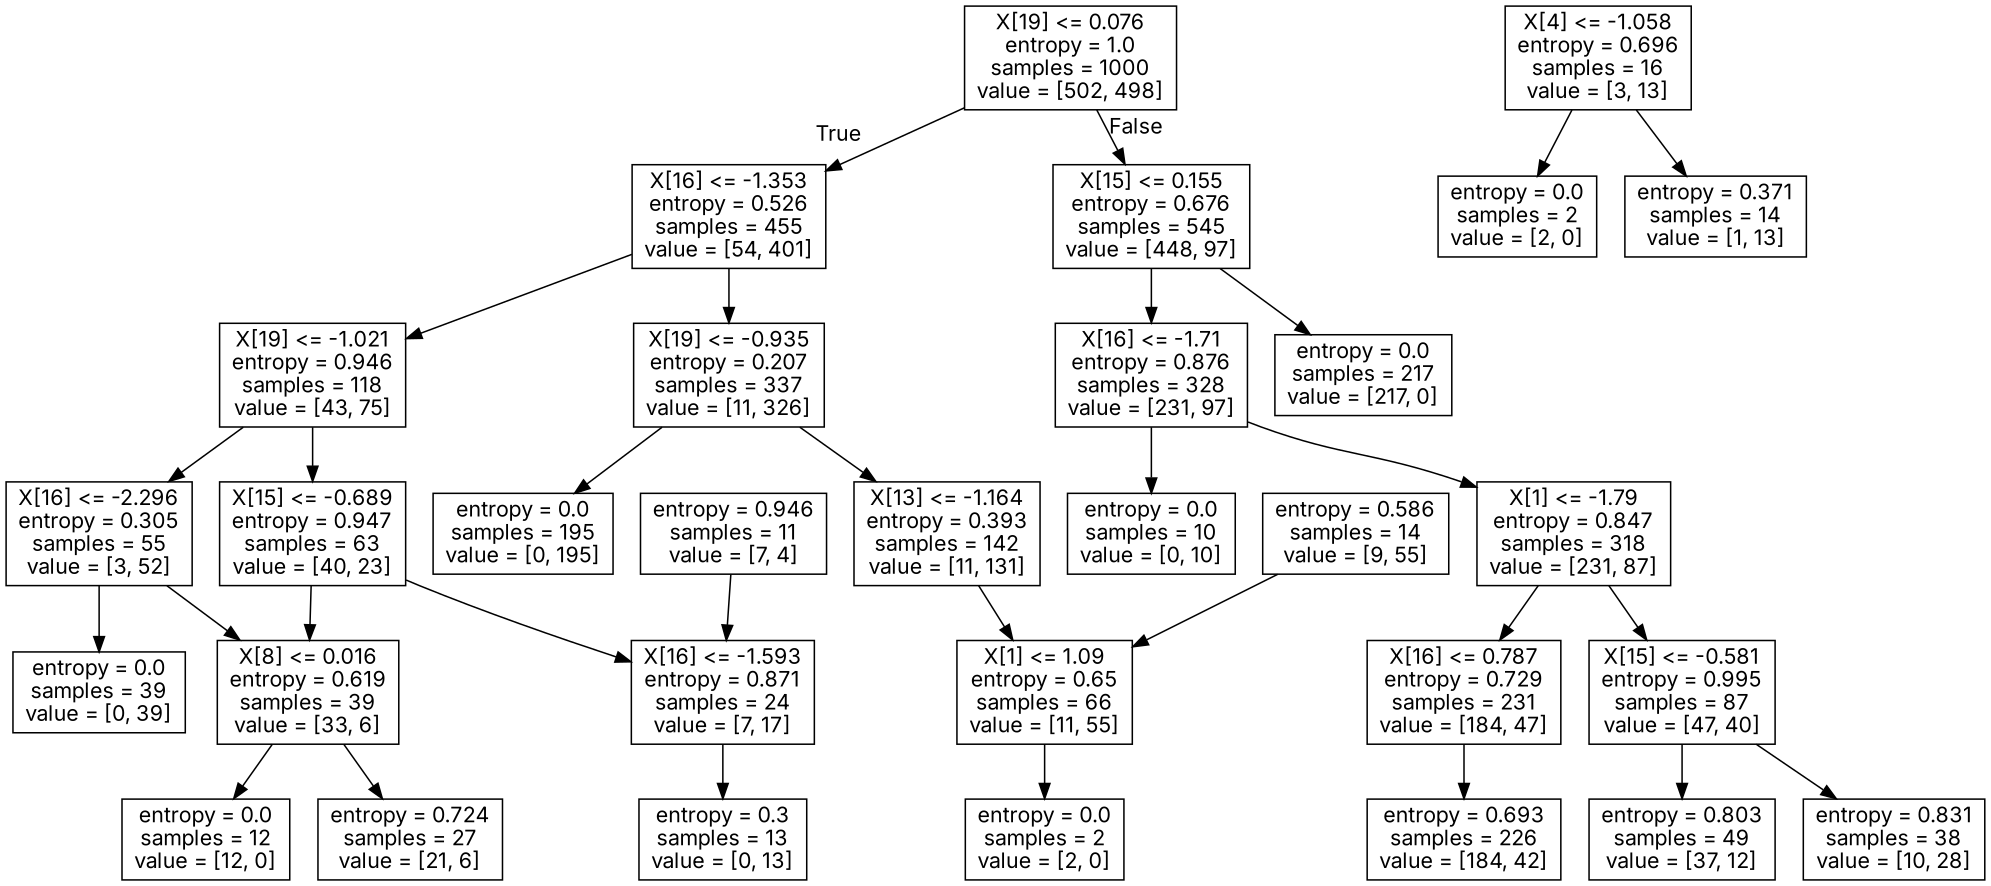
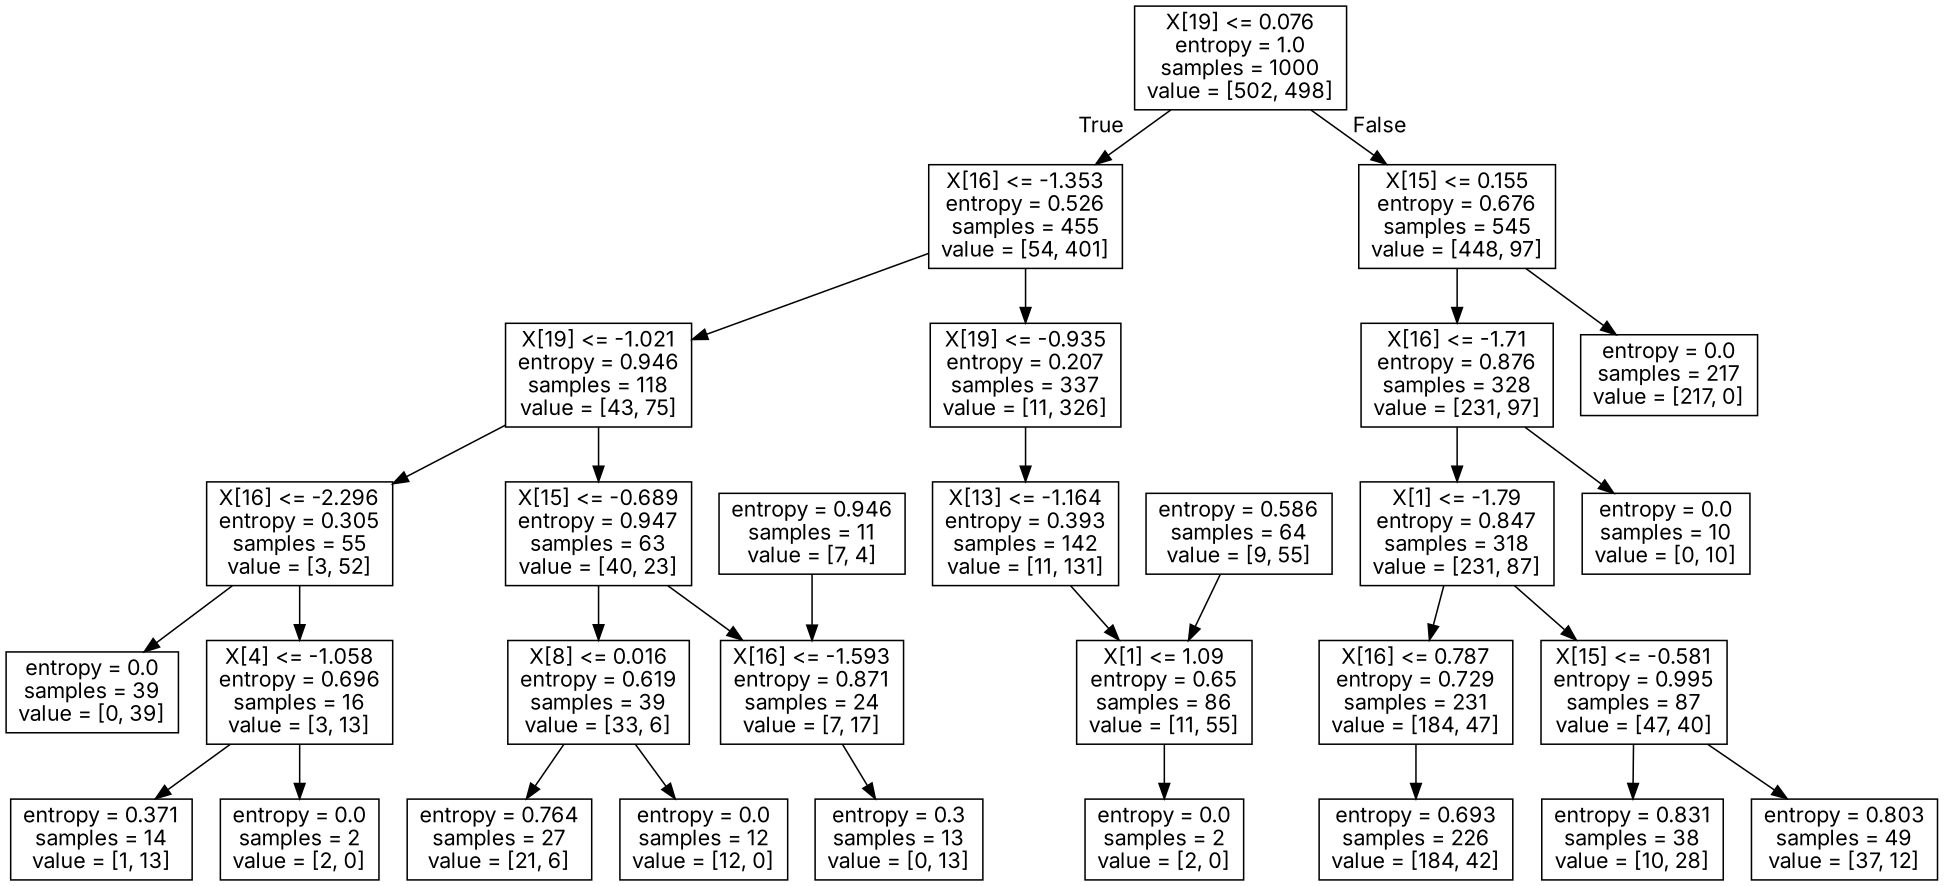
  digraph {
    fontname=Inter
    node [fontname=Inter shape=box]
    edge [fontname=Inter]
    n1 [label="X[19] <= 0.076\nentropy = 1.0\nsamples = 1000\nvalue = [502, 498]"]
    n2 [label="X[16] <= -1.353\nentropy = 0.526\nsamples = 455\nvalue = [54, 401]"]
    n3 [label="X[15] <= 0.155\nentropy = 0.676\nsamples = 545\nvalue = [448, 97]"]
    n4 [label="X[19] <= -1.021\nentropy = 0.946\nsamples = 118\nvalue = [43, 75]"]
    n5 [label="X[19] <= -0.935\nentropy = 0.207\nsamples = 337\nvalue = [11, 326]"]
    n6 [label="X[16] <= -1.71\nentropy = 0.876\nsamples = 328\nvalue = [231, 97]"]
    n7 [label="entropy = 0.0\nsamples = 217\nvalue = [217, 0]"]
    n8 [label="X[16] <= -2.296\nentropy = 0.305\nsamples = 55\nvalue = [3, 52]"]
    n9 [label="X[15] <= -0.689\nentropy = 0.947\nsamples = 63\nvalue = [40, 23]"]
-   n10 [label="entropy = 0.0\nsamples = 195\nvalue = [0, 195]"]
    n11 [label="X[13] <= -1.164\nentropy = 0.393\nsamples = 142\nvalue = [11, 131]"]
    n12 [label="X[4] <= -1.058\nentropy = 0.696\nsamples = 16\nvalue = [3, 13]"]
    n13 [label="entropy = 0.0\nsamples = 39\nvalue = [0, 39]"]
    n14 [label="X[16] <= -1.593\nentropy = 0.871\nsamples = 24\nvalue = [7, 17]"]
    n15 [label="X[8] <= 0.016\nentropy = 0.619\nsamples = 39\nvalue = [33, 6]"]
    n16 [label="entropy = 0.0\nsamples = 2\nvalue = [2, 0]"]
    n17 [label="entropy = 0.371\nsamples = 14\nvalue = [1, 13]"]
    n18 [label="entropy = 0.3\nsamples = 13\nvalue = [0, 13]"]
-   n19 [label="entropy = 0.724\nsamples = 27\nvalue = [21, 6]"]
+   n19 [label="entropy = 0.764\nsamples = 27\nvalue = [21, 6]"]
    n20 [label="entropy = 0.0\nsamples = 12\nvalue = [12, 0]"]
    n21 [label="entropy = 0.946\nsamples = 11\nvalue = [7, 4]"]
-   n22 [label="X[1] <= 1.09\nentropy = 0.65\nsamples = 66\nvalue = [11, 55]"]
+   n22 [label="X[1] <= 1.09\nentropy = 0.65\nsamples = 86\nvalue = [11, 55]"]
    n23 [label="entropy = 0.0\nsamples = 2\nvalue = [2, 0]"]
-   n24 [label="entropy = 0.586\nsamples = 14\nvalue = [9, 55]"]
+   n24 [label="entropy = 0.586\nsamples = 64\nvalue = [9, 55]"]
    n25 [label="entropy = 0.0\nsamples = 10\nvalue = [0, 10]"]
    n26 [label="X[1] <= -1.79\nentropy = 0.847\nsamples = 318\nvalue = [231, 87]"]
    n27 [label="X[16] <= 0.787\nentropy = 0.729\nsamples = 231\nvalue = [184, 47]"]
    n28 [label="X[15] <= -0.581\nentropy = 0.995\nsamples = 87\nvalue = [47, 40]"]
    n29 [label="entropy = 0.693\nsamples = 226\nvalue = [184, 42]"]
    n30 [label="entropy = 0.831\nsamples = 38\nvalue = [10, 28]"]
    n31 [label="entropy = 0.803\nsamples = 49\nvalue = [37, 12]"]
    n1 -> n2 [headlabel=True labelangle=45 labeldistance=2.5]
    n1 -> n3 [headlabel=False labelangle=-45 labeldistance=2.5]
    n2 -> n4
    n2 -> n5
    n3 -> n6
    n3 -> n7
    n4 -> n8
    n4 -> n9
-   n5 -> n10
    n5 -> n11
    n6 -> n25
    n6 -> n26
-   n8 -> n15
+   n8 -> n12
    n8 -> n13
    n9 -> n14
    n9 -> n15
    n11 -> n22
    n12 -> n16
    n12 -> n17
    n14 -> n18
    n15 -> n19
    n15 -> n20
    n21 -> n14
    n22 -> n23
    n24 -> n22
    n26 -> n27
    n26 -> n28
    n27 -> n29
    n28 -> n30
    n28 -> n31
  }
